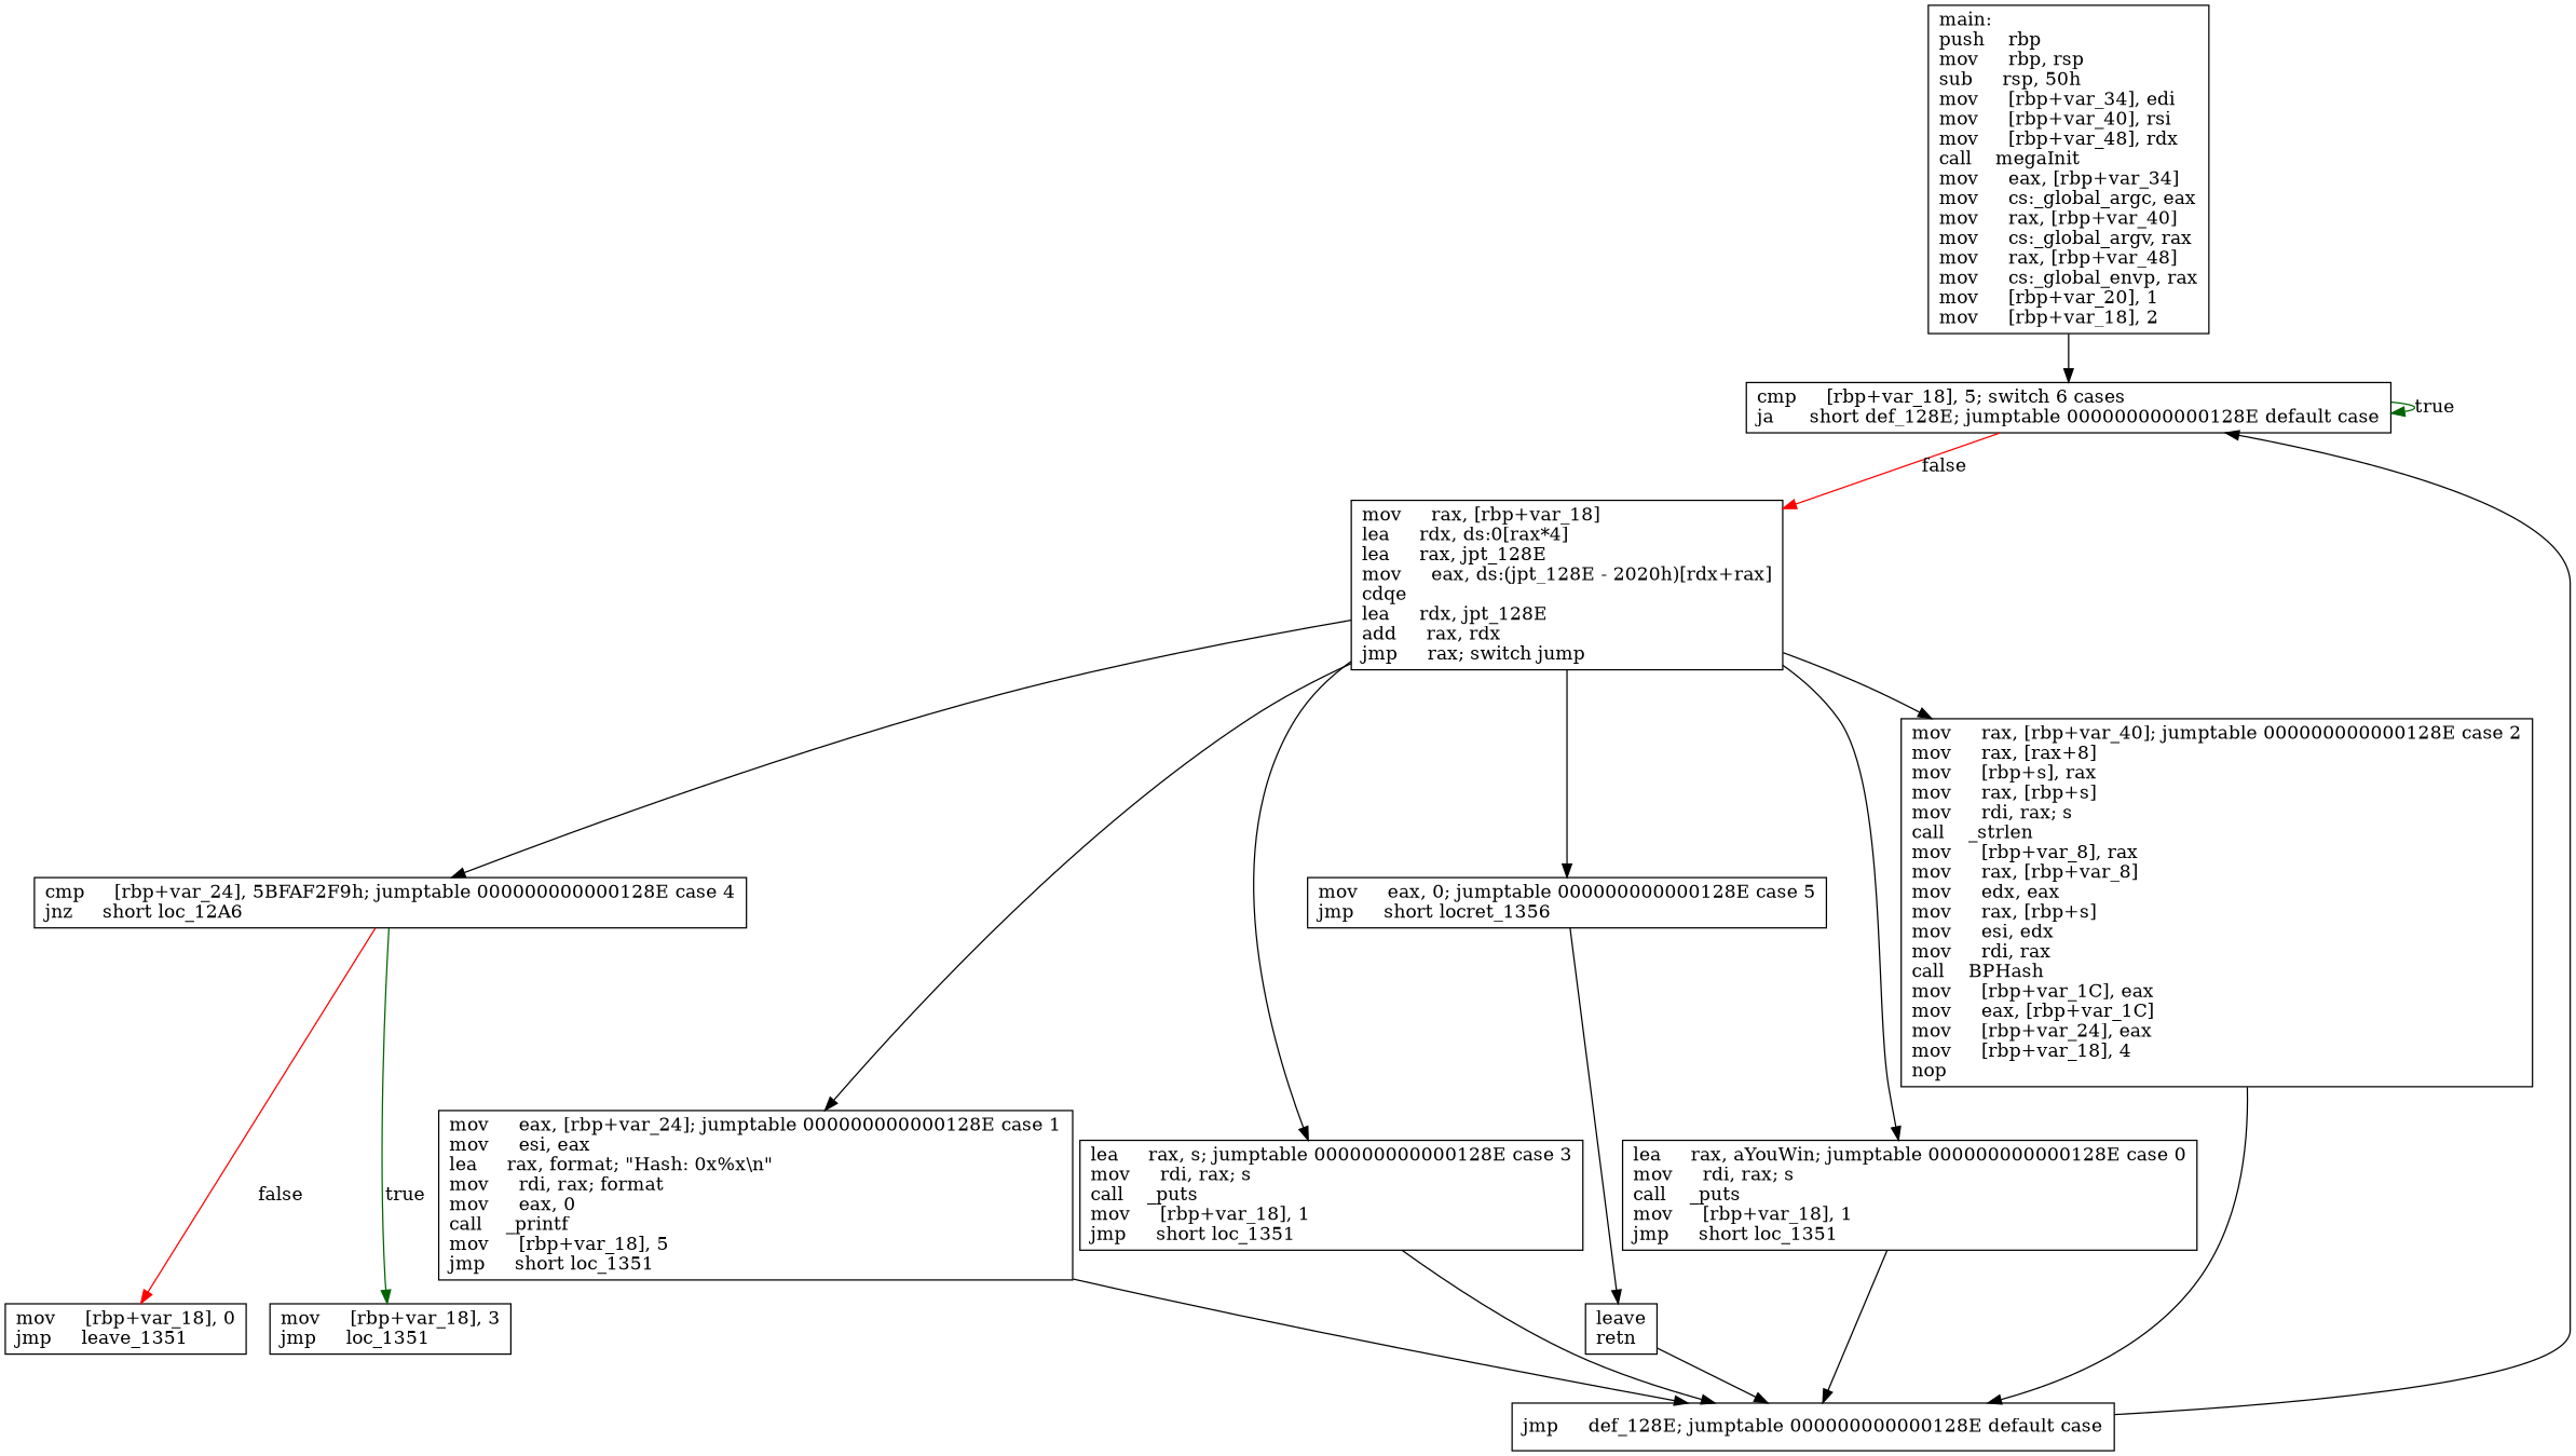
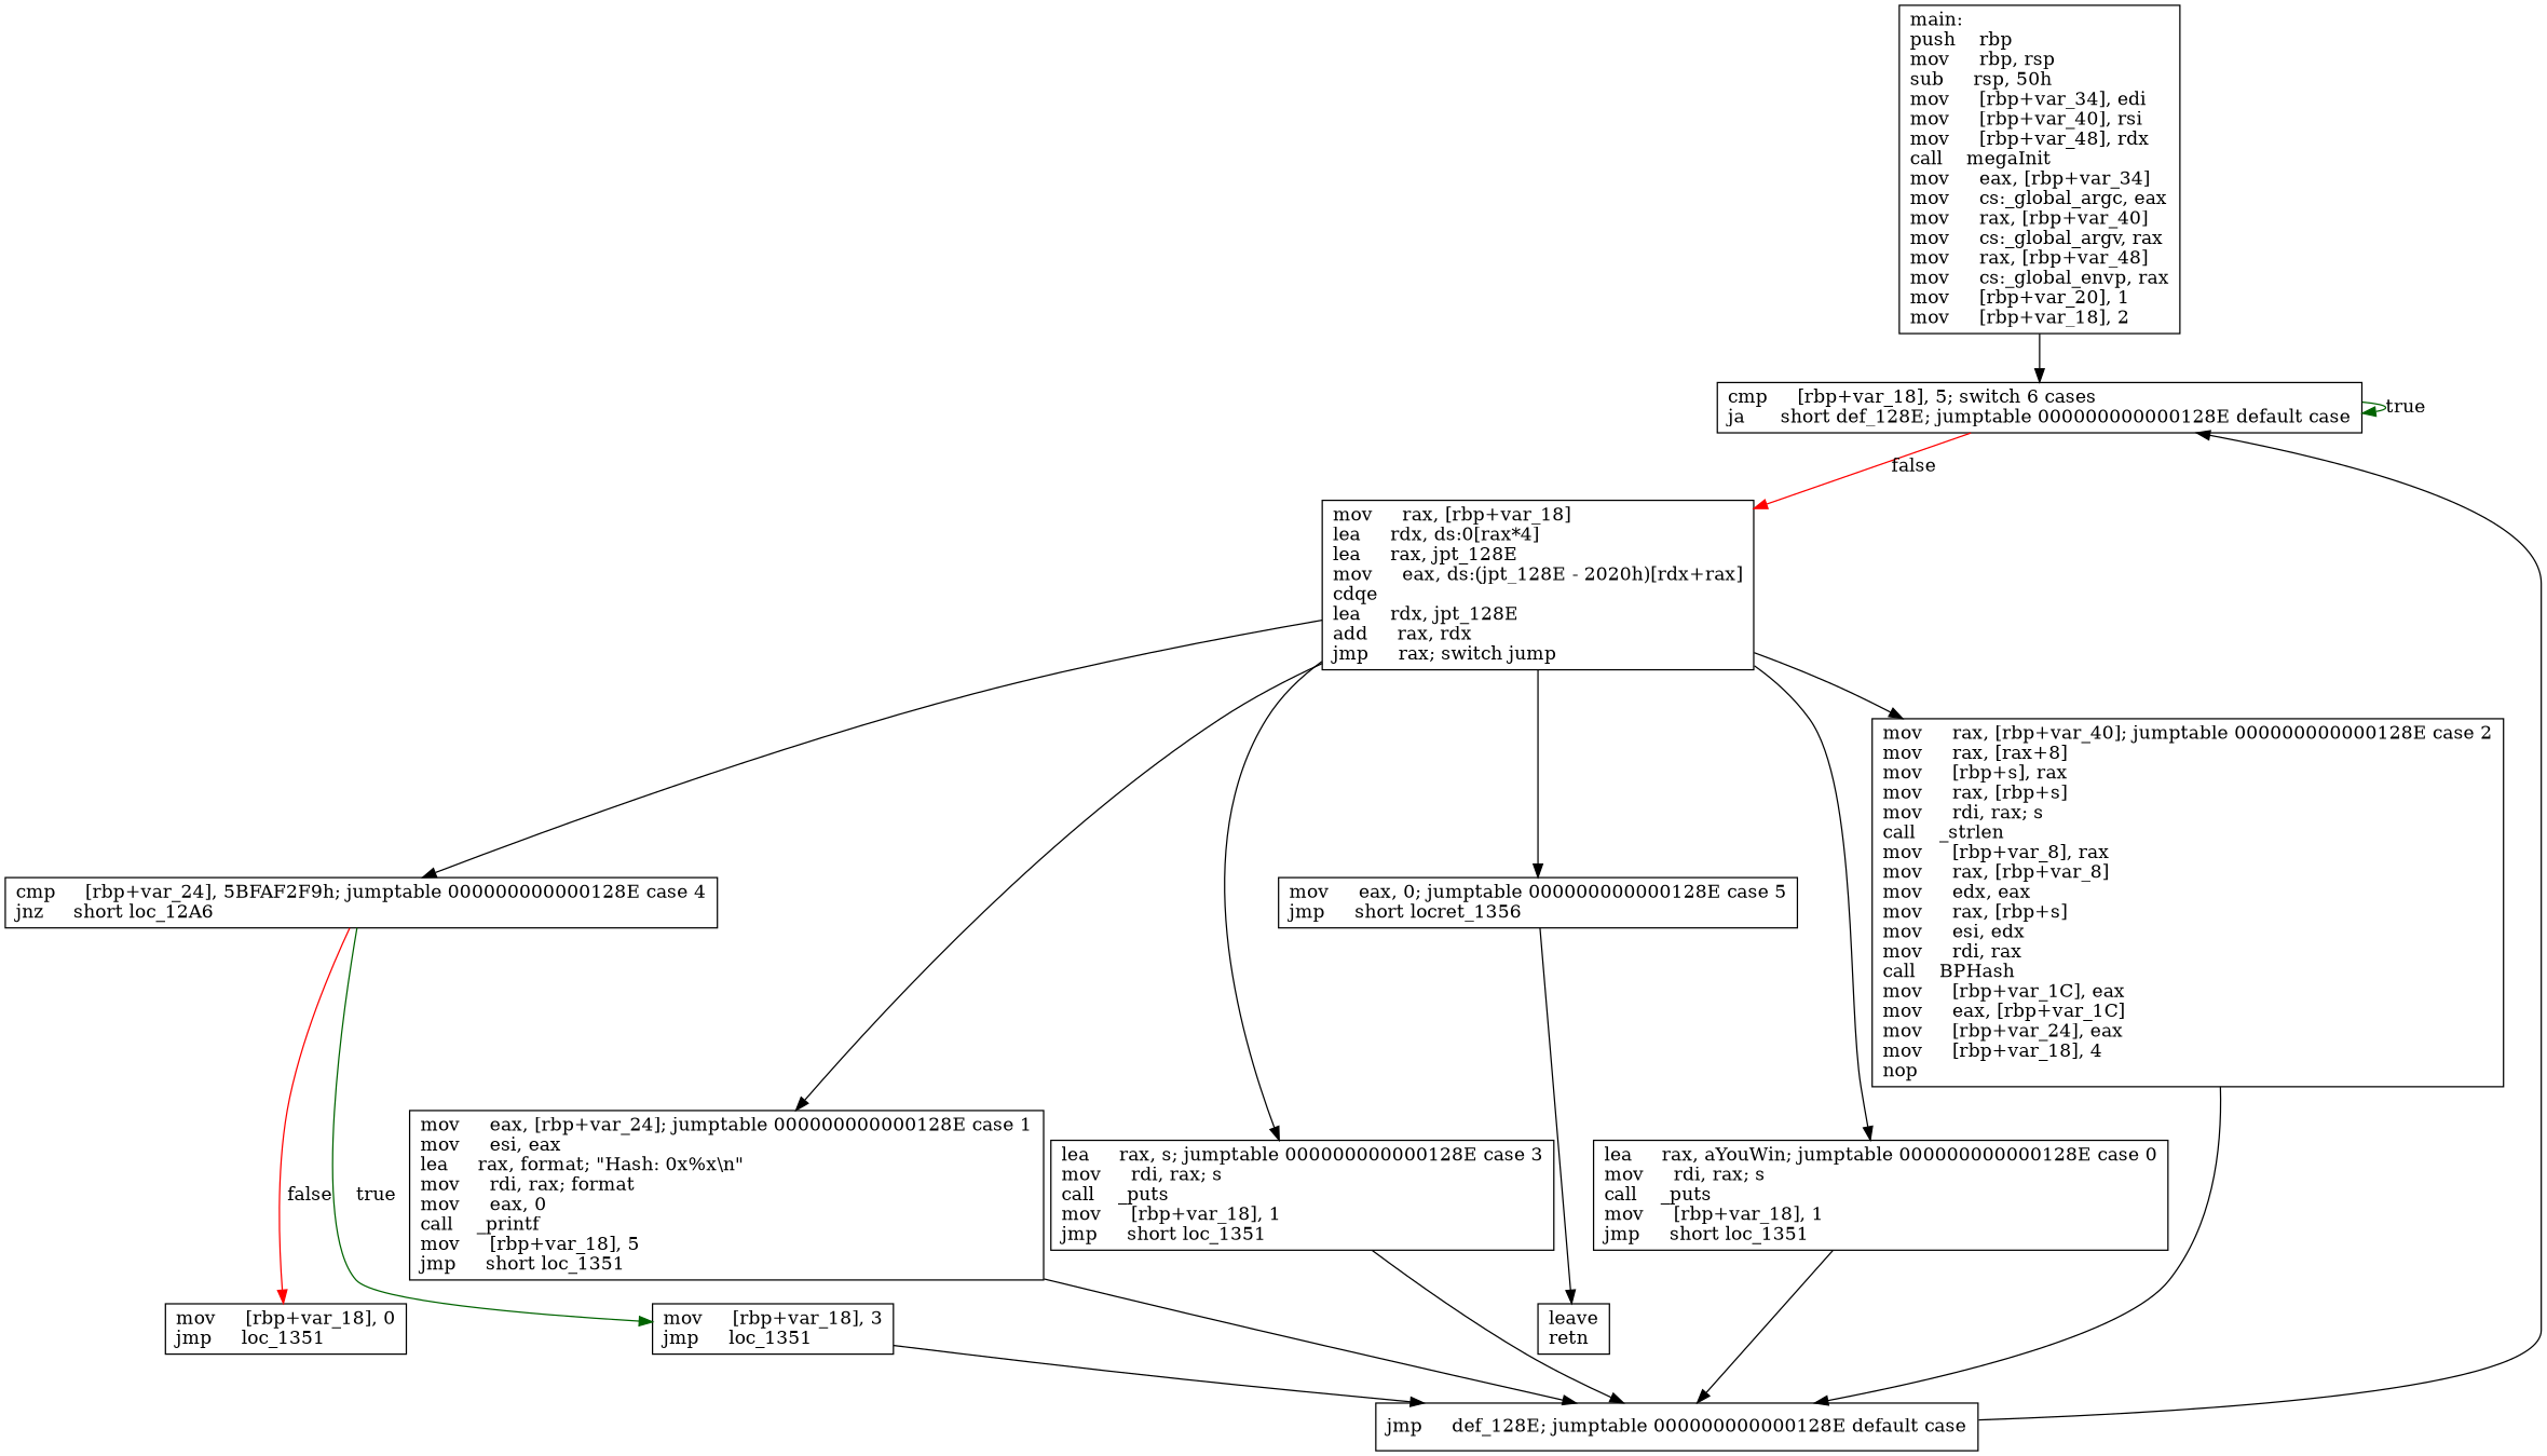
  digraph {
    node [shape=box]
    n1 [label="main:\lpush    rbp\lmov     rbp, rsp\lsub     rsp, 50h\lmov     [rbp+var_34], edi\lmov     [rbp+var_40], rsi\lmov     [rbp+var_48], rdx\lcall    megaInit\lmov     eax, [rbp+var_34]\lmov     cs:_global_argc, eax\lmov     rax, [rbp+var_40]\lmov     cs:_global_argv, rax\lmov     rax, [rbp+var_48]\lmov     cs:_global_envp, rax\lmov     [rbp+var_20], 1\lmov     [rbp+var_18], 2\l"]
    n2 [label="cmp     [rbp+var_18], 5; switch 6 cases\lja      short def_128E; jumptable 000000000000128E default case\l"]
    n3 [label="mov     rax, [rbp+var_18]\llea     rdx, ds:0[rax*4]\llea     rax, jpt_128E\lmov     eax, ds:(jpt_128E - 2020h)[rdx+rax]\lcdqe\llea     rdx, jpt_128E\ladd     rax, rdx\ljmp     rax; switch jump\l"]
    n4 [label="cmp     [rbp+var_24], 5BFAF2F9h; jumptable 000000000000128E case 4\ljnz     short loc_12A6\l"]
    n5 [label="mov     eax, [rbp+var_24]; jumptable 000000000000128E case 1\lmov     esi, eax\llea     rax, format; \"Hash: 0x%x\\n\"\lmov     rdi, rax; format\lmov     eax, 0\lcall    _printf\lmov     [rbp+var_18], 5\ljmp     short loc_1351\l"]
    n6 [label="lea     rax, s; jumptable 000000000000128E case 3\lmov     rdi, rax; s\lcall    _puts\lmov     [rbp+var_18], 1\ljmp     short loc_1351\l"]
    n7 [label="mov     eax, 0; jumptable 000000000000128E case 5\ljmp     short locret_1356\l"]
    n8 [label="lea     rax, aYouWin; jumptable 000000000000128E case 0\lmov     rdi, rax; s\lcall    _puts\lmov     [rbp+var_18], 1\ljmp     short loc_1351\l"]
    n9 [label="mov     rax, [rbp+var_40]; jumptable 000000000000128E case 2\lmov     rax, [rax+8]\lmov     [rbp+s], rax\lmov     rax, [rbp+s]\lmov     rdi, rax; s\lcall    _strlen\lmov     [rbp+var_8], rax\lmov     rax, [rbp+var_8]\lmov     edx, eax\lmov     rax, [rbp+s]\lmov     esi, edx\lmov     rdi, rax\lcall    BPHash\lmov     [rbp+var_1C], eax\lmov     eax, [rbp+var_1C]\lmov     [rbp+var_24], eax\lmov     [rbp+var_18], 4\lnop\l"]
-   n10 [label="mov     [rbp+var_18], 0\ljmp     leave_1351\l"]
+   n10 [label="mov     [rbp+var_18], 0\ljmp     loc_1351\l"]
    n11 [label="mov     [rbp+var_18], 3\ljmp     loc_1351\l"]
    n12 [label="jmp     def_128E; jumptable 000000000000128E default case\l"]
    n13 [label="leave\lretn\l"]
    n1 -> n2
    n2 -> n2 [color=darkgreen label=true]
    n2 -> n3 [color=red label=false]
    n3 -> n4
    n3 -> n5
    n3 -> n6
    n3 -> n7
    n3 -> n8
    n3 -> n9
    n4 -> n10 [color=red label=false]
    n4 -> n11 [color=darkgreen label=true]
    n5 -> n12
    n6 -> n12
    n7 -> n13
    n8 -> n12
    n9 -> n12
-   n13 -> n12
+   n11 -> n12
    n12 -> n2
  }
